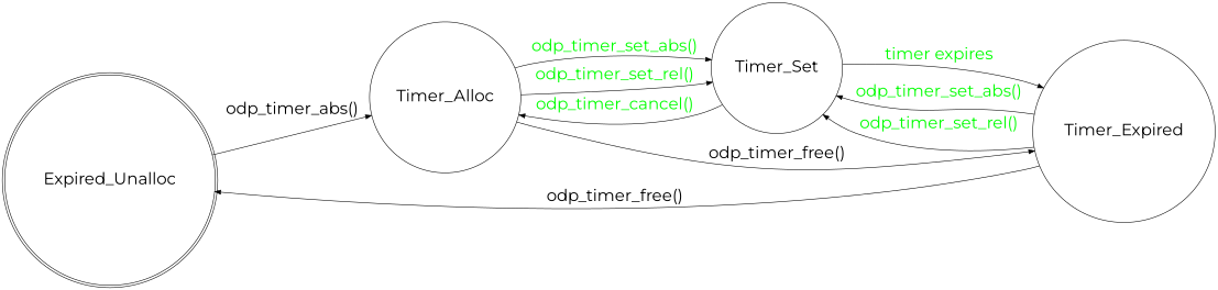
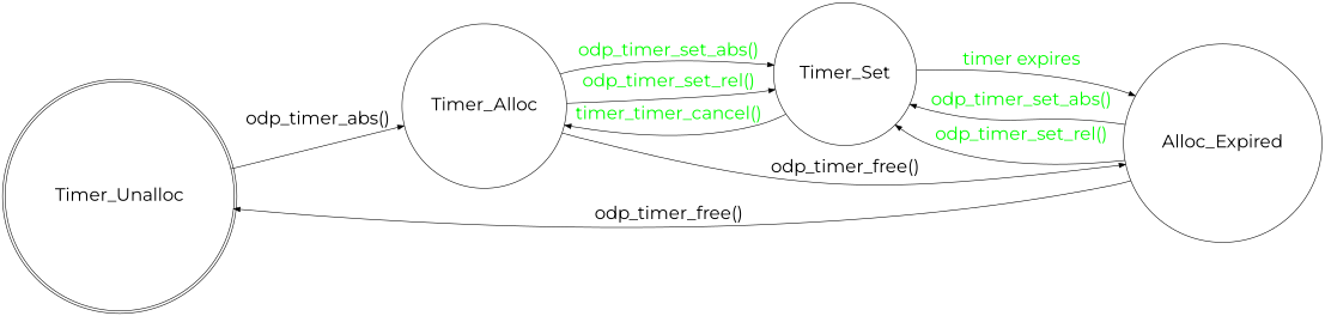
  digraph {
    fontname=Montserrat
    rankdir=LR
    node [fontname=Montserrat fontsize=28 shape=circle]
    edge [fontname=Montserrat fontsize=28 fontcolor=green]
-   Timer_Unalloc [shape=doublecircle label=Expired_Unalloc]
+   Timer_Unalloc [shape=doublecircle]
    Timer_Alloc
    Timer_Set
-   Timer_Expired
+   Timer_Expired [label=Alloc_Expired]
    Timer_Unalloc -> Timer_Alloc [label="odp_timer_abs()" fontcolor=""]
    Timer_Alloc -> Timer_Set [label="odp_timer_set_abs()"]
    Timer_Alloc -> Timer_Set [label="odp_timer_set_rel()"]
    Timer_Alloc -> Timer_Expired [label="odp_timer_free()" fontcolor=""]
-   Timer_Set -> Timer_Alloc [label="odp_timer_cancel()"]
+   Timer_Set -> Timer_Alloc [label="timer_timer_cancel()"]
    Timer_Set -> Timer_Expired [label="timer expires"]
    Timer_Expired -> Timer_Unalloc [label="odp_timer_free()" fontcolor=""]
    Timer_Expired -> Timer_Set [label="odp_timer_set_abs()"]
    Timer_Expired -> Timer_Set [label="odp_timer_set_rel()"]
  }
